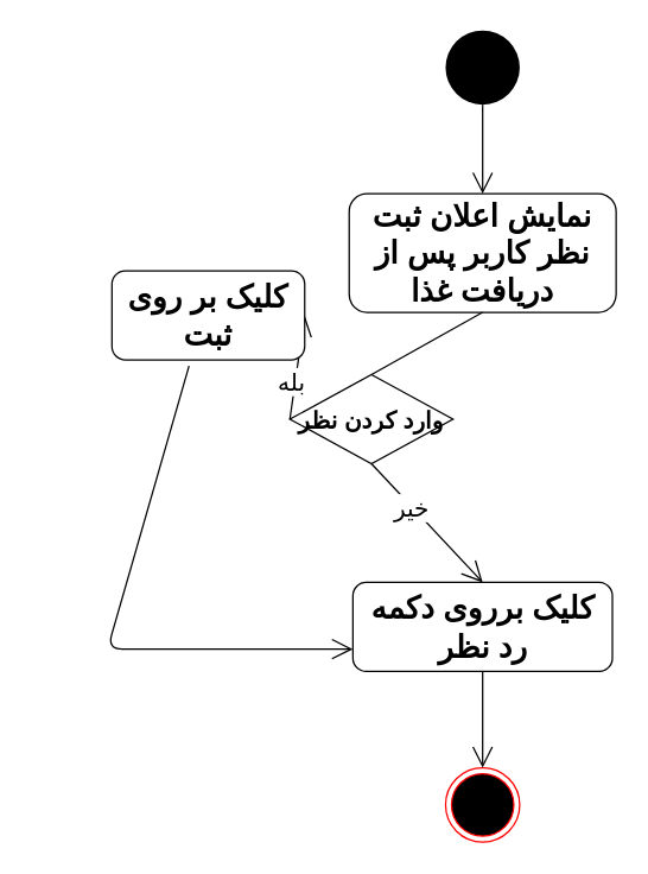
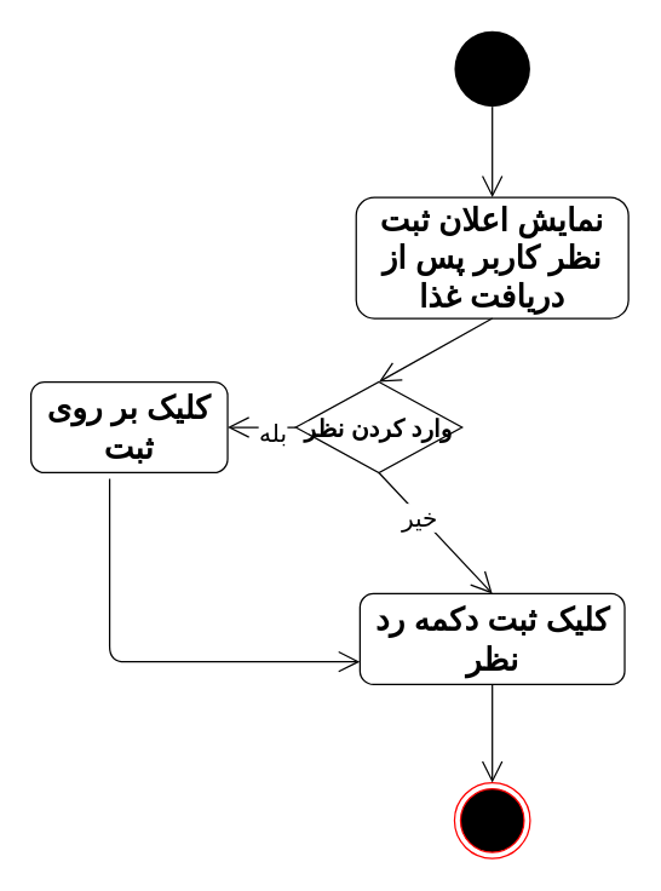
  <mxCell id="0" />
  <mxCell id="1" parent="0" />
  <mxCell id="2" value="" style="ellipse;fillColor=#000000;strokeColor=none;" vertex="1" parent="1"><mxGeometry x="300" y="20" width="50" height="50" as="geometry" /></mxCell>
  <mxCell id="3" value="نمایش اعلان ثبت نظر کاربر پس از دریافت غذا" style="shape=rect;html=1;rounded=1;whiteSpace=wrap;align=center;fontSize=21;fontStyle=1" vertex="1" parent="1"><mxGeometry x="235" y="130" width="180" height="80" as="geometry" /></mxCell>
  <mxCell id="4" value="" style="endArrow=open;endFill=1;endSize=12;html=1;fontSize=21;exitX=0.5;exitY=1;exitDx=0;exitDy=0;entryX=0.5;entryY=0;entryDx=0;entryDy=0;" edge="1" parent="1" source="2" target="3"><mxGeometry width="160" relative="1" as="geometry"><mxPoint x="350" y="270" as="sourcePoint" /><mxPoint x="510" y="270" as="targetPoint" /></mxGeometry></mxCell>
- <mxCell id="5" value="" style="endArrow=none;endFill=1;endSize=12;html=1;fontSize=21;exitX=0.5;exitY=1;exitDx=0;exitDy=0;entryX=0.5;entryY=0;entryDx=0;entryDy=0;" edge="1" parent="1" source="3" target="11"><mxGeometry width="160" relative="1" as="geometry"><mxPoint x="324.5" y="220" as="sourcePoint" /><mxPoint x="325" y="272" as="targetPoint" /></mxGeometry></mxCell>
+ <mxCell id="5" value="" style="endArrow=open;endFill=1;endSize=12;html=1;fontSize=21;exitX=0.5;exitY=1;exitDx=0;exitDy=0;entryX=0.5;entryY=0;entryDx=0;entryDy=0;" edge="1" parent="1" source="3" target="11"><mxGeometry width="160" relative="1" as="geometry"><mxPoint x="324.5" y="220" as="sourcePoint" /><mxPoint x="325" y="272" as="targetPoint" /></mxGeometry></mxCell>
  <mxCell id="6" value="" style="ellipse;html=1;shape=endState;fillColor=#000000;strokeColor=#ff0000;fontSize=21;" vertex="1" parent="1"><mxGeometry x="300" y="517" width="50" height="50" as="geometry" /></mxCell>
  <mxCell id="7" value="" style="endArrow=open;endFill=1;endSize=12;html=1;fontSize=21;exitX=0.5;exitY=1;exitDx=0;exitDy=0;entryX=0.5;entryY=0;entryDx=0;entryDy=0;" edge="1" parent="1" source="11" target="9"><mxGeometry width="160" relative="1" as="geometry"><mxPoint x="325" y="352" as="sourcePoint" /><mxPoint x="490" y="432" as="targetPoint" /></mxGeometry></mxCell>
  <mxCell id="8" value="خیر" style="edgeLabel;html=1;align=center;verticalAlign=middle;resizable=0;points=[];fontSize=16;" vertex="1" connectable="0" parent="7"><mxGeometry x="-0.275" y="-1" relative="1" as="geometry"><mxPoint as="offset" /></mxGeometry></mxCell>
- <mxCell id="9" value="کلیک برروی دکمه رد نظر" style="shape=rect;html=1;rounded=1;whiteSpace=wrap;align=center;fontSize=21;fontStyle=1" vertex="1" parent="1"><mxGeometry x="237.5" y="392" width="175" height="60" as="geometry" /></mxCell>
+ <mxCell id="9" value="کلیک ثبت دکمه رد نظر" style="shape=rect;html=1;rounded=1;whiteSpace=wrap;align=center;fontSize=21;fontStyle=1" vertex="1" parent="1"><mxGeometry x="237.5" y="392" width="175" height="60" as="geometry" /></mxCell>
  <mxCell id="10" value="" style="endArrow=open;endFill=1;endSize=12;html=1;fontSize=21;exitX=0.5;exitY=1;exitDx=0;exitDy=0;entryX=0.5;entryY=0;entryDx=0;entryDy=0;" edge="1" parent="1" source="9" target="6"><mxGeometry width="160" relative="1" as="geometry"><mxPoint x="530" y="504" as="sourcePoint" /><mxPoint x="530" y="554" as="targetPoint" /><Array as="points" /></mxGeometry></mxCell>
  <mxCell id="11" value="وارد کردن نظر" style="rhombus;fontStyle=1;fontSize=16;" vertex="1" parent="1"><mxGeometry x="195" y="252" width="110" height="60" as="geometry" /></mxCell>
  <mxCell id="12" value="" style="endArrow=open;endFill=1;endSize=12;html=1;fontSize=16;exitX=0;exitY=0.5;exitDx=0;exitDy=0;entryX=1;entryY=0.5;entryDx=0;entryDy=0;" edge="1" parent="1" source="11" target="14"><mxGeometry width="160" relative="1" as="geometry"><mxPoint x="60" y="352" as="sourcePoint" /><mxPoint x="180" y="282" as="targetPoint" /></mxGeometry></mxCell>
  <mxCell id="13" value="بله" style="edgeLabel;html=1;align=center;verticalAlign=middle;resizable=0;points=[];fontSize=16;" vertex="1" connectable="0" parent="12"><mxGeometry x="-0.289" y="3" relative="1" as="geometry"><mxPoint as="offset" /></mxGeometry></mxCell>
- <mxCell id="14" value="کلیک بر روی ثبت" style="shape=rect;html=1;rounded=1;whiteSpace=wrap;align=center;fontSize=21;fontStyle=1" vertex="1" parent="1"><mxGeometry x="75" y="182" width="130" height="60" as="geometry" /></mxCell>
+ <mxCell id="14" value="کلیک بر روی ثبت" style="shape=rect;html=1;rounded=1;whiteSpace=wrap;align=center;fontSize=21;fontStyle=1" vertex="1" parent="1"><mxGeometry x="20" y="252" width="130" height="60" as="geometry" /></mxCell>
  <mxCell id="15" value="" style="endArrow=open;endFill=1;endSize=12;html=1;fontSize=21;exitX=0.4;exitY=1.067;exitDx=0;exitDy=0;entryX=0;entryY=0.75;entryDx=0;entryDy=0;exitPerimeter=0;" edge="1" parent="1" source="14" target="9"><mxGeometry width="160" relative="1" as="geometry"><mxPoint x="70" y="372" as="sourcePoint" /><mxPoint x="70" y="432" as="targetPoint" /><Array as="points"><mxPoint x="72" y="437" /></Array></mxGeometry></mxCell>
